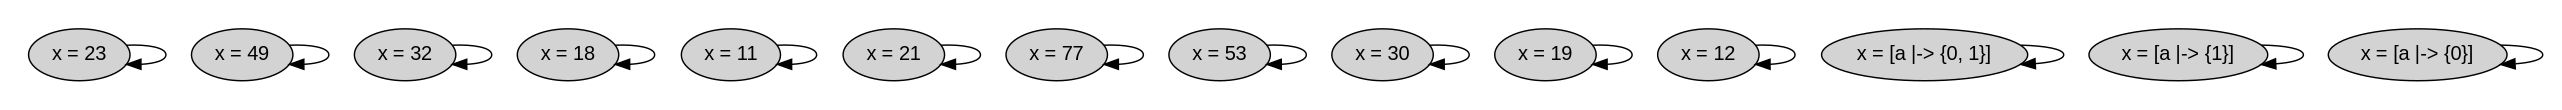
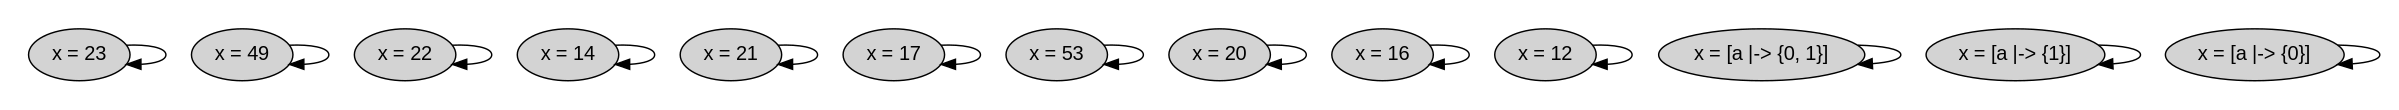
  strict digraph {
    fontname="Liberation Sans"
    nodesep=0.35
    node [fontname="Liberation Sans" style=filled]
    edge [color=black fontcolor=black fontname="Liberation Sans"]
    n1 [label="x = [a |-> {0}]"]
    n2 [label="x = [a |-> {1}]"]
    n3 [label="x = [a |-> {0, 1}]"]
    n4 [label="x = 12"]
-   n5 [label="x = 19"]
-   n6 [label="x = 30"]
+   n5 [label="x = 16"]
+   n6 [label="x = 20"]
    n7 [label="x = 53"]
-   n8 [label="x = 77"]
+   n8 [label="x = 17"]
    n9 [label="x = 21"]
-   n10 [label="x = 11"]
-   n11 [label="x = 18"]
-   n12 [label="x = 32"]
+   n10 [label="x = 14"]
+   n12 [label="x = 22"]
    n13 [label="x = 49"]
    n14 [label="x = 23"]
    subgraph cluster_1 {
      color=white
      subgraph sub_2 {
        color=white
        rank=same
        n1
        n2
        n3
        n4
        n5
        n6
        n7
        n8
        n9
        n10
-       n11
        n12
        n13
        n14
      }
    }
    n1 -> n1
    n2 -> n2
    n3 -> n3
    n4 -> n4
    n5 -> n5
    n6 -> n6
    n7 -> n7
    n8 -> n8
    n9 -> n9
    n10 -> n10
-   n11 -> n11
    n12 -> n12
    n13 -> n13
    n14 -> n14
  }
